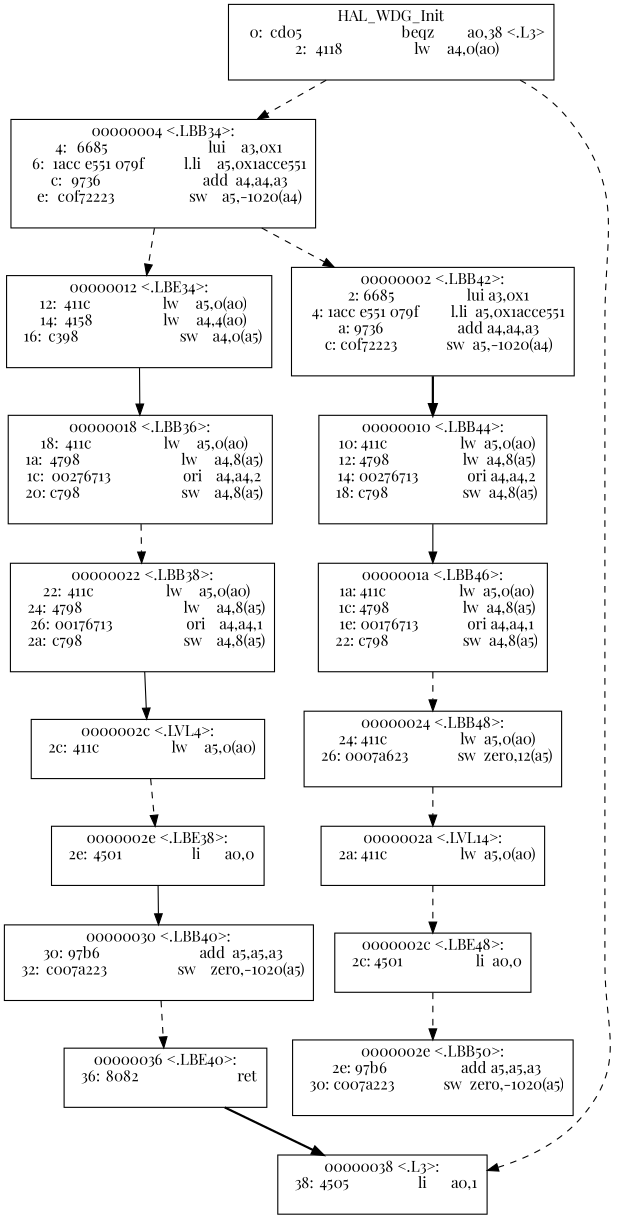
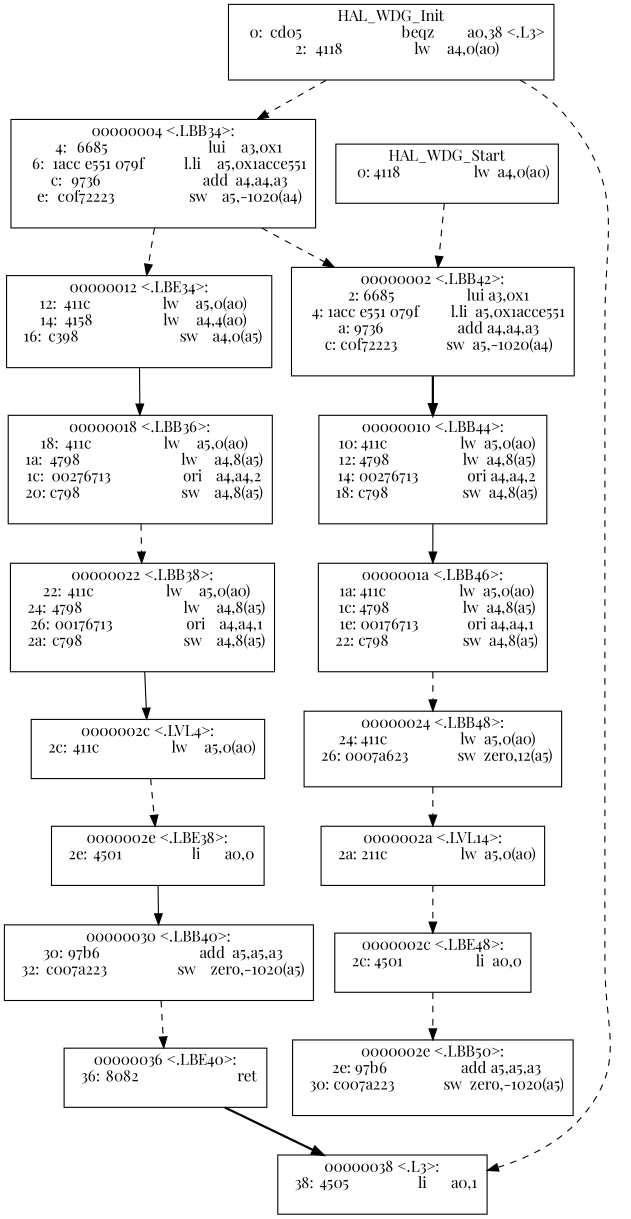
  digraph {
    compound=true
    fontname="Playfair Display"
    node [fontname="Playfair Display" shape=box]
    edge [fontname="Playfair Display" style=dashed]
    n1 [label="HAL_WDG_Init\n   0:	cd05                	beqz	a0,38 <.L3>\n   2:	4118                	lw	a4,0(a0)\n\n"]
    n2 [label="00000004 <.LBB34>:\n   4:	6685                	lui	a3,0x1\n   6:	1acc e551 079f      	l.li	a5,0x1acce551\n   c:	9736                	add	a4,a4,a3\n   e:	c0f72223          	sw	a5,-1020(a4)\n\n"]
    n3 [label="00000038 <.L3>:\n  38:	4505                	li	a0,1\n\n"]
    n4 [label="00000012 <.LBE34>:\n  12:	411c                	lw	a5,0(a0)\n  14:	4158                	lw	a4,4(a0)\n  16:	c398                	sw	a4,0(a5)\n\n"]
    n5 [label="00000018 <.LBB36>:\n  18:	411c                	lw	a5,0(a0)\n  1a:	4798                	lw	a4,8(a5)\n  1c:	00276713          	ori	a4,a4,2\n  20:	c798                	sw	a4,8(a5)\n\n"]
    n6 [label="00000022 <.LBB38>:\n  22:	411c                	lw	a5,0(a0)\n  24:	4798                	lw	a4,8(a5)\n  26:	00176713          	ori	a4,a4,1\n  2a:	c798                	sw	a4,8(a5)\n\n"]
    n7 [label="0000002c <.LVL4>:\n  2c:	411c                	lw	a5,0(a0)\n\n"]
    n8 [label="0000002e <.LBE38>:\n  2e:	4501                	li	a0,0\n\n"]
    n9 [label="00000030 <.LBB40>:\n  30:	97b6                	add	a5,a5,a3\n  32:	c007a223          	sw	zero,-1020(a5)\n\n"]
    n10 [label="00000036 <.LBE40>:\n  36:	8082                	ret\n\n"]
+   n11 [label="HAL_WDG_Start\n   0: 4118                  lw  a4,0(a0)\n\n"]
    n12 [label="00000002 <.LBB42>:\n   2: 6685                  lui a3,0x1\n   4: 1acc e551 079f        l.li  a5,0x1acce551\n   a: 9736                  add a4,a4,a3\n   c: c0f72223            sw  a5,-1020(a4)\n\n"]
    n13 [label="00000010 <.LBB44>:\n  10: 411c                  lw  a5,0(a0)\n  12: 4798                  lw  a4,8(a5)\n  14: 00276713            ori a4,a4,2\n  18: c798                  sw  a4,8(a5)\n\n"]
    n14 [label="0000001a <.LBB46>:\n  1a: 411c                  lw  a5,0(a0)\n  1c: 4798                  lw  a4,8(a5)\n  1e: 00176713            ori a4,a4,1\n  22: c798                  sw  a4,8(a5)\n\n"]
    n15 [label="00000024 <.LBB48>:\n  24: 411c                  lw  a5,0(a0)\n  26: 0007a623            sw  zero,12(a5)\n\n"]
-   n16 [label="0000002a <.LVL14>:\n  2a: 411c                  lw  a5,0(a0)\n\n"]
+   n16 [label="0000002a <.LVL14>:\n  2a: 211c                  lw  a5,0(a0)\n\n"]
    n17 [label="0000002c <.LBE48>:\n  2c: 4501                  li  a0,0\n\n"]
    n18 [label="0000002e <.LBB50>:\n  2e: 97b6                  add a5,a5,a3\n  30: c007a223            sw  zero,-1020(a5)\n\n"]
    subgraph sub_1 {
      n1
      n2
      n3
      n4
      n5
      n6
      n7
      n8
      n9
      n10
    }
    subgraph sub_2 {
+     n11
      n12
      n13
      n14
      n15
      n16
      n17
      n18
    }
    n1 -> n2
    n1 -> n3
    n2 -> n4
    n2 -> n12
    n4 -> n5 [style=solid]
    n5 -> n6
    n6 -> n7 [style=solid]
    n7 -> n8
    n8 -> n9 [style=solid]
    n9 -> n10
    n10 -> n3 [style=bold]
+   n11 -> n12
    n12 -> n13 [style=bold]
    n13 -> n14 [style=solid]
    n14 -> n15
    n15 -> n16
    n16 -> n17
    n17 -> n18
  }
